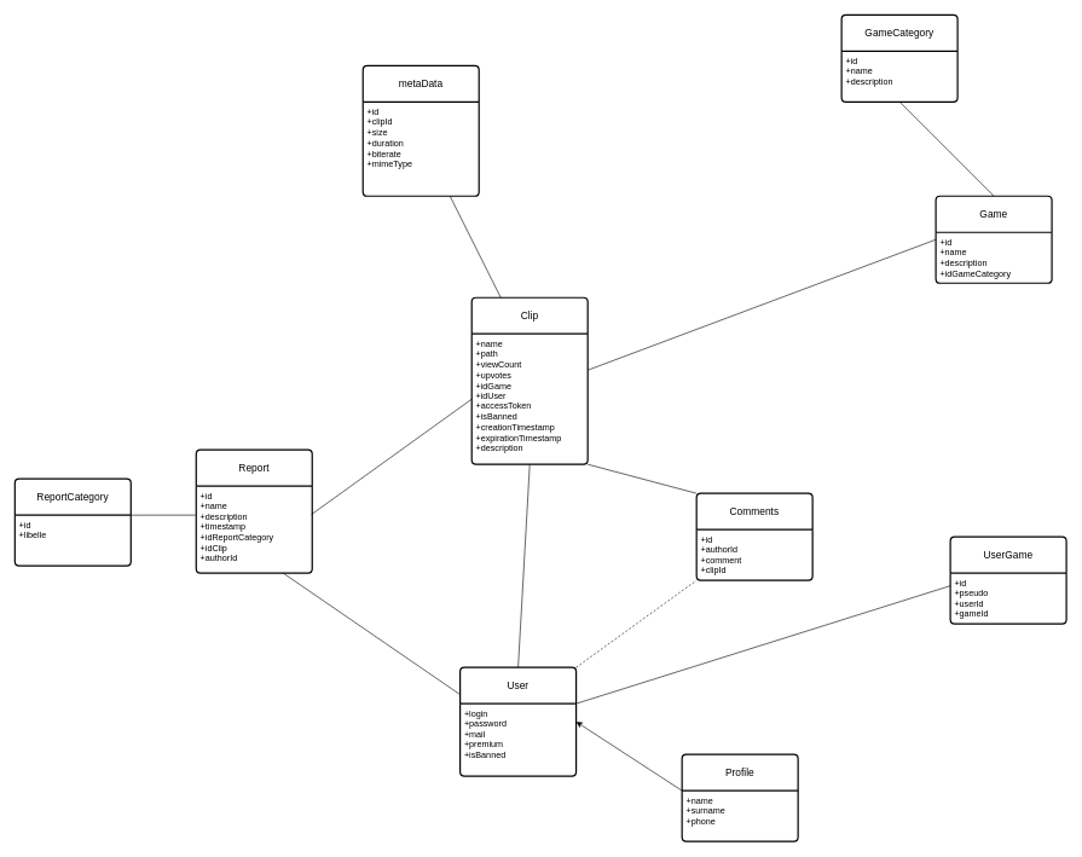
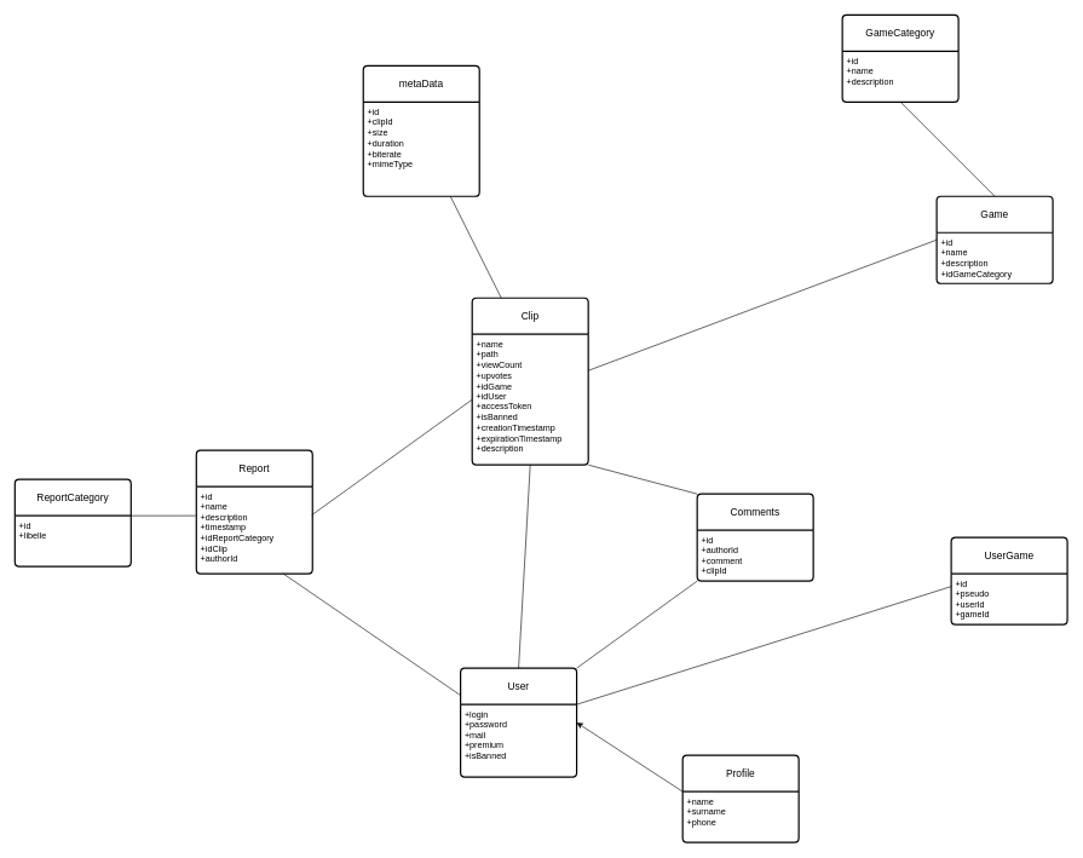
  <mxCell id="0" />
  <mxCell id="1" parent="0" />
  <mxCell id="2" value="User" style="swimlane;childLayout=stackLayout;horizontal=1;startSize=50;horizontalStack=0;rounded=1;fontSize=14;fontStyle=0;strokeWidth=2;resizeParent=0;resizeLast=1;shadow=0;dashed=0;align=center;arcSize=4;whiteSpace=wrap;html=1;" vertex="1" parent="1"><mxGeometry x="634" y="920" width="160" height="150" as="geometry" /></mxCell>
  <mxCell id="3" value="+login&lt;br&gt;+password&lt;br&gt;+mail&lt;br&gt;+premium&lt;br&gt;+isBanned" style="align=left;strokeColor=none;fillColor=none;spacingLeft=4;fontSize=12;verticalAlign=top;resizable=0;rotatable=0;part=1;html=1;" vertex="1" parent="2"><mxGeometry y="50" width="160" height="100" as="geometry" /></mxCell>
  <mxCell id="4" value="Clip" style="swimlane;childLayout=stackLayout;horizontal=1;startSize=50;horizontalStack=0;rounded=1;fontSize=14;fontStyle=0;strokeWidth=2;resizeParent=0;resizeLast=1;shadow=0;dashed=0;align=center;arcSize=4;whiteSpace=wrap;html=1;" vertex="1" parent="1"><mxGeometry x="650" y="410" width="160" height="230" as="geometry" /></mxCell>
  <mxCell id="5" value="+name&lt;br&gt;+path&lt;br&gt;+viewCount&lt;br&gt;+upvotes&lt;br&gt;+idGame&lt;br&gt;+idUser&lt;br&gt;+accessToken&lt;br&gt;+isBanned&lt;br&gt;+creationTimestamp&lt;br&gt;+expirationTimestamp&lt;br&gt;+description" style="align=left;strokeColor=none;fillColor=none;spacingLeft=4;fontSize=12;verticalAlign=top;resizable=0;rotatable=0;part=1;html=1;" vertex="1" parent="4"><mxGeometry y="50" width="160" height="180" as="geometry" /></mxCell>
  <mxCell id="6" value="Game" style="swimlane;childLayout=stackLayout;horizontal=1;startSize=50;horizontalStack=0;rounded=1;fontSize=14;fontStyle=0;strokeWidth=2;resizeParent=0;resizeLast=1;shadow=0;dashed=0;align=center;arcSize=4;whiteSpace=wrap;html=1;" vertex="1" parent="1"><mxGeometry x="1290" y="270" width="160" height="120" as="geometry" /></mxCell>
  <mxCell id="7" value="+id&lt;br&gt;+name&lt;br&gt;+description&lt;br&gt;+idGameCategory" style="align=left;strokeColor=none;fillColor=none;spacingLeft=4;fontSize=12;verticalAlign=top;resizable=0;rotatable=0;part=1;html=1;" vertex="1" parent="6"><mxGeometry y="50" width="160" height="70" as="geometry" /></mxCell>
  <mxCell id="8" value="Profile" style="swimlane;childLayout=stackLayout;horizontal=1;startSize=50;horizontalStack=0;rounded=1;fontSize=14;fontStyle=0;strokeWidth=2;resizeParent=0;resizeLast=1;shadow=0;dashed=0;align=center;arcSize=4;whiteSpace=wrap;html=1;" vertex="1" parent="1"><mxGeometry x="940" y="1040" width="160" height="120" as="geometry" /></mxCell>
  <mxCell id="9" value="+name&lt;br&gt;+surname&lt;br&gt;+phone" style="align=left;strokeColor=none;fillColor=none;spacingLeft=4;fontSize=12;verticalAlign=top;resizable=0;rotatable=0;part=1;html=1;" vertex="1" parent="8"><mxGeometry y="50" width="160" height="70" as="geometry" /></mxCell>
  <mxCell id="10" value="Report" style="swimlane;childLayout=stackLayout;horizontal=1;startSize=50;horizontalStack=0;rounded=1;fontSize=14;fontStyle=0;strokeWidth=2;resizeParent=0;resizeLast=1;shadow=0;dashed=0;align=center;arcSize=4;whiteSpace=wrap;html=1;" vertex="1" parent="1"><mxGeometry x="270" y="620" width="160" height="170" as="geometry" /></mxCell>
  <mxCell id="11" value="+id&lt;br&gt;+name&lt;br&gt;+description&lt;br&gt;+timestamp&lt;br&gt;+idReportCategory&lt;br&gt;+idClip&lt;br&gt;+authorId" style="align=left;strokeColor=none;fillColor=none;spacingLeft=4;fontSize=12;verticalAlign=top;resizable=0;rotatable=0;part=1;html=1;" vertex="1" parent="10"><mxGeometry y="50" width="160" height="120" as="geometry" /></mxCell>
  <mxCell id="12" value="ReportCategory" style="swimlane;childLayout=stackLayout;horizontal=1;startSize=50;horizontalStack=0;rounded=1;fontSize=14;fontStyle=0;strokeWidth=2;resizeParent=0;resizeLast=1;shadow=0;dashed=0;align=center;arcSize=4;whiteSpace=wrap;html=1;" vertex="1" parent="1"><mxGeometry x="20" y="660" width="160" height="120" as="geometry" /></mxCell>
  <mxCell id="13" value="+id&lt;br&gt;+libelle" style="align=left;strokeColor=none;fillColor=none;spacingLeft=4;fontSize=12;verticalAlign=top;resizable=0;rotatable=0;part=1;html=1;" vertex="1" parent="12"><mxGeometry y="50" width="160" height="70" as="geometry" /></mxCell>
  <mxCell id="14" value="" style="endArrow=none;html=1;rounded=0;entryX=0.5;entryY=0;entryDx=0;entryDy=0;exitX=0.5;exitY=1;exitDx=0;exitDy=0;" edge="1" parent="1" source="5" target="2"><mxGeometry relative="1" as="geometry"><mxPoint x="680" y="650" as="sourcePoint" /><mxPoint x="840" y="650" as="targetPoint" /></mxGeometry></mxCell>
  <mxCell id="15" value="" style="endArrow=none;html=1;rounded=0;entryX=0;entryY=0.5;entryDx=0;entryDy=0;exitX=0.994;exitY=0.325;exitDx=0;exitDy=0;exitPerimeter=0;" edge="1" parent="1" source="11" target="5"><mxGeometry relative="1" as="geometry"><mxPoint x="470" y="550" as="sourcePoint" /><mxPoint x="630" y="550" as="targetPoint" /></mxGeometry></mxCell>
  <mxCell id="16" value="" style="endArrow=none;html=1;rounded=0;entryX=-0.006;entryY=0.333;entryDx=0;entryDy=0;entryPerimeter=0;exitX=1;exitY=0;exitDx=0;exitDy=0;" edge="1" parent="1" source="13" target="11"><mxGeometry relative="1" as="geometry"><mxPoint x="140" y="660" as="sourcePoint" /><mxPoint y="660" as="targetPoint" x="300" /></mxGeometry></mxCell>
  <mxCell id="17" value="" style="endArrow=none;html=1;rounded=0;entryX=0;entryY=0.5;entryDx=0;entryDy=0;" edge="1" parent="1" target="6"><mxGeometry relative="1" as="geometry"><mxPoint x="810" y="510" as="sourcePoint" /><mxPoint x="920" y="520" as="targetPoint" /></mxGeometry></mxCell>
  <mxCell id="18" value="" style="endArrow=classic;html=1;rounded=0;entryX=1;entryY=0.25;entryDx=0;entryDy=0;exitX=0;exitY=0;exitDx=0;exitDy=0;" edge="1" parent="1" source="9" target="3"><mxGeometry relative="1" as="geometry"><mxPoint x="930" y="830" as="sourcePoint" /><mxPoint x="840" y="650" as="targetPoint" /></mxGeometry></mxCell>
  <mxCell id="19" value="GameCategory" style="swimlane;childLayout=stackLayout;horizontal=1;startSize=50;horizontalStack=0;rounded=1;fontSize=14;fontStyle=0;strokeWidth=2;resizeParent=0;resizeLast=1;shadow=0;dashed=0;align=center;arcSize=4;whiteSpace=wrap;html=1;" vertex="1" parent="1"><mxGeometry x="1160" y="20" width="160" height="120" as="geometry" /></mxCell>
  <mxCell id="20" value="+id&lt;br&gt;+name&lt;br&gt;+description&lt;br&gt;" style="align=left;strokeColor=none;fillColor=none;spacingLeft=4;fontSize=12;verticalAlign=top;resizable=0;rotatable=0;part=1;html=1;" vertex="1" parent="19"><mxGeometry y="50" width="160" height="70" as="geometry" /></mxCell>
  <mxCell id="21" value="" style="endArrow=none;html=1;rounded=0;entryX=0.5;entryY=1;entryDx=0;entryDy=0;exitX=0.5;exitY=0;exitDx=0;exitDy=0;" edge="1" parent="1" source="6" target="20"><mxGeometry relative="1" as="geometry"><mxPoint x="1020" y="520" as="sourcePoint" /><mxPoint x="1020" y="410" as="targetPoint" /></mxGeometry></mxCell>
  <mxCell id="22" value="UserGame" style="swimlane;childLayout=stackLayout;horizontal=1;startSize=50;horizontalStack=0;rounded=1;fontSize=14;fontStyle=0;strokeWidth=2;resizeParent=0;resizeLast=1;shadow=0;dashed=0;align=center;arcSize=4;whiteSpace=wrap;html=1;" vertex="1" parent="1"><mxGeometry x="1310" y="740" width="160" height="120" as="geometry" /></mxCell>
  <mxCell id="23" value="+id&lt;br&gt;+pseudo&lt;br&gt;+userId&lt;br&gt;+gameId" style="align=left;strokeColor=none;fillColor=none;spacingLeft=4;fontSize=12;verticalAlign=top;resizable=0;rotatable=0;part=1;html=1;" vertex="1" parent="22"><mxGeometry y="50" width="160" height="70" as="geometry" /></mxCell>
  <mxCell id="24" value="" style="endArrow=none;html=1;rounded=0;entryX=0;entryY=0.25;entryDx=0;entryDy=0;exitX=1;exitY=0;exitDx=0;exitDy=0;" edge="1" parent="1" source="3" target="23"><mxGeometry relative="1" as="geometry"><mxPoint x="680" y="650" as="sourcePoint" /><mxPoint x="840" y="650" as="targetPoint" /></mxGeometry></mxCell>
  <mxCell id="25" value="metaData" style="swimlane;childLayout=stackLayout;horizontal=1;startSize=50;horizontalStack=0;rounded=1;fontSize=14;fontStyle=0;strokeWidth=2;resizeParent=0;resizeLast=1;shadow=0;dashed=0;align=center;arcSize=4;whiteSpace=wrap;html=1;" vertex="1" parent="1"><mxGeometry x="500" y="90" width="160" height="180" as="geometry" /></mxCell>
  <mxCell id="26" value="+id&lt;br&gt;+clipId&lt;br&gt;+size&lt;br&gt;+duration&lt;br&gt;+biterate&lt;br&gt;+mimeType&lt;br&gt;" style="align=left;strokeColor=none;fillColor=none;spacingLeft=4;fontSize=12;verticalAlign=top;resizable=0;rotatable=0;part=1;html=1;" vertex="1" parent="25"><mxGeometry y="50" width="160" height="130" as="geometry" /></mxCell>
  <mxCell id="27" value="" style="endArrow=none;html=1;rounded=0;entryX=0.75;entryY=1;entryDx=0;entryDy=0;exitX=0.25;exitY=0;exitDx=0;exitDy=0;" edge="1" parent="1" source="4" target="26"><mxGeometry relative="1" as="geometry"><mxPoint x="680" y="450" as="sourcePoint" /><mxPoint x="840" y="450" as="targetPoint" /></mxGeometry></mxCell>
  <mxCell id="28" value="" style="endArrow=none;html=1;rounded=0;exitX=0.75;exitY=1;exitDx=0;exitDy=0;entryX=0;entryY=0.25;entryDx=0;entryDy=0;" edge="1" parent="1" source="11" target="2"><mxGeometry relative="1" as="geometry"><mxPoint x="680" y="750" as="sourcePoint" /><mxPoint x="840" y="750" as="targetPoint" /></mxGeometry></mxCell>
  <mxCell id="29" value="Comments" style="swimlane;childLayout=stackLayout;horizontal=1;startSize=50;horizontalStack=0;rounded=1;fontSize=14;fontStyle=0;strokeWidth=2;resizeParent=0;resizeLast=1;shadow=0;dashed=0;align=center;arcSize=4;whiteSpace=wrap;html=1;" vertex="1" parent="1"><mxGeometry x="960" y="680" width="160" height="120" as="geometry" /></mxCell>
  <mxCell id="30" value="+id&lt;br&gt;+authorId&lt;br&gt;+comment&lt;br&gt;+clipId" style="align=left;strokeColor=none;fillColor=none;spacingLeft=4;fontSize=12;verticalAlign=top;resizable=0;rotatable=0;part=1;html=1;" vertex="1" parent="29"><mxGeometry y="50" width="160" height="70" as="geometry" /></mxCell>
- <mxCell id="31" value="" style="endArrow=none;html=1;rounded=0;entryX=0;entryY=1;entryDx=0;entryDy=0;exitX=1;exitY=0;exitDx=0;exitDy=0;dashed=1;" edge="1" parent="1" source="2" target="30"><mxGeometry relative="1" as="geometry"><mxPoint x="680" y="750" as="sourcePoint" /><mxPoint x="840" y="750" as="targetPoint" /></mxGeometry></mxCell>
+ <mxCell id="31" value="" style="endArrow=none;html=1;rounded=0;entryX=0;entryY=1;entryDx=0;entryDy=0;exitX=1;exitY=0;exitDx=0;exitDy=0;" edge="1" parent="1" source="2" target="30"><mxGeometry relative="1" as="geometry"><mxPoint x="680" y="750" as="sourcePoint" /><mxPoint x="840" y="750" as="targetPoint" /></mxGeometry></mxCell>
  <mxCell id="32" value="" style="endArrow=none;html=1;rounded=0;entryX=0;entryY=0;entryDx=0;entryDy=0;exitX=1;exitY=1;exitDx=0;exitDy=0;" edge="1" parent="1" source="5" target="29"><mxGeometry relative="1" as="geometry"><mxPoint x="680" y="750" as="sourcePoint" /><mxPoint x="840" y="750" as="targetPoint" /></mxGeometry></mxCell>
